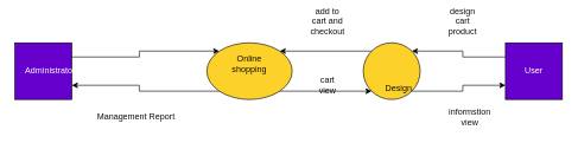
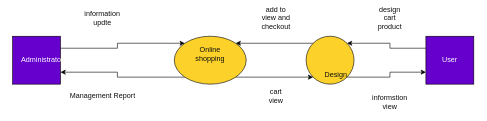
  <mxCell id="0" />
  <mxCell id="1" parent="0" />
  <mxCell id="2" style="edgeStyle=orthogonalEdgeStyle;rounded=0;orthogonalLoop=1;jettySize=auto;html=1;exitX=0;exitY=0.25;exitDx=0;exitDy=0;entryX=1;entryY=0;entryDx=0;entryDy=0;fontColor=#0F0F0F;" edge="1" parent="1" source="3" target="13"><mxGeometry relative="1" as="geometry" /></mxCell>
  <mxCell id="3" value="" style="whiteSpace=wrap;html=1;aspect=fixed;fillColor=#6600CC;" vertex="1" parent="1"><mxGeometry x="710" y="60" width="80" height="80" as="geometry" /></mxCell>
  <mxCell id="4" style="edgeStyle=orthogonalEdgeStyle;rounded=0;orthogonalLoop=1;jettySize=auto;html=1;exitX=1;exitY=0.25;exitDx=0;exitDy=0;entryX=0;entryY=0;entryDx=0;entryDy=0;fontColor=#0F0F0F;" edge="1" parent="1" source="5" target="8"><mxGeometry relative="1" as="geometry" /></mxCell>
  <mxCell id="5" value="" style="whiteSpace=wrap;html=1;aspect=fixed;fillColor=#6600CC;" vertex="1" parent="1"><mxGeometry x="20" y="60" width="80" height="80" as="geometry" /></mxCell>
  <mxCell id="6" style="edgeStyle=orthogonalEdgeStyle;rounded=0;orthogonalLoop=1;jettySize=auto;html=1;exitX=0;exitY=1;exitDx=0;exitDy=0;entryX=1;entryY=0.75;entryDx=0;entryDy=0;fontColor=#0F0F0F;" edge="1" parent="1" source="8" target="5"><mxGeometry relative="1" as="geometry" /></mxCell>
  <mxCell id="7" style="edgeStyle=orthogonalEdgeStyle;rounded=0;orthogonalLoop=1;jettySize=auto;html=1;exitX=1;exitY=1;exitDx=0;exitDy=0;entryX=0;entryY=1;entryDx=0;entryDy=0;fontColor=#0F0F0F;" edge="1" parent="1" source="8" target="13"><mxGeometry relative="1" as="geometry" /></mxCell>
  <mxCell id="8" value="" style="ellipse;whiteSpace=wrap;html=1;fillColor=#FCD22A;" vertex="1" parent="1"><mxGeometry x="290" y="60" width="120" height="80" as="geometry" /></mxCell>
  <mxCell id="9" value="Administrator" style="text;html=1;strokeColor=none;fillColor=none;align=center;verticalAlign=middle;whiteSpace=wrap;rounded=0;fontColor=#FFFFFF;" vertex="1" parent="1"><mxGeometry x="50" y="90" width="40" height="20" as="geometry" /></mxCell>
  <mxCell id="10" value="User" style="text;html=1;strokeColor=none;fillColor=none;align=center;verticalAlign=middle;whiteSpace=wrap;rounded=0;fontColor=#FFFFFF;" vertex="1" parent="1"><mxGeometry x="620" y="90" width="40" height="20" as="geometry" /></mxCell>
  <mxCell id="11" style="edgeStyle=orthogonalEdgeStyle;rounded=0;orthogonalLoop=1;jettySize=auto;html=1;exitX=1;exitY=1;exitDx=0;exitDy=0;entryX=0;entryY=0.75;entryDx=0;entryDy=0;fontColor=#0F0F0F;" edge="1" parent="1" source="13" target="3"><mxGeometry relative="1" as="geometry" /></mxCell>
  <mxCell id="12" style="edgeStyle=orthogonalEdgeStyle;rounded=0;orthogonalLoop=1;jettySize=auto;html=1;exitX=0;exitY=0;exitDx=0;exitDy=0;entryX=1;entryY=0;entryDx=0;entryDy=0;fontColor=#0F0F0F;" edge="1" parent="1" source="13" target="8"><mxGeometry relative="1" as="geometry" /></mxCell>
  <mxCell id="13" value="" style="ellipse;whiteSpace=wrap;html=1;aspect=fixed;fillColor=#FCD22A;fontColor=#FFFFFF;" vertex="1" parent="1"><mxGeometry x="510" y="60" width="80" height="80" as="geometry" /></mxCell>
  <mxCell id="14" value="Online shopping" style="text;html=1;strokeColor=none;fillColor=none;align=center;verticalAlign=middle;whiteSpace=wrap;rounded=0;fontColor=#0F0F0F;" vertex="1" parent="1"><mxGeometry x="330" y="80" width="40" height="20" as="geometry" /></mxCell>
  <mxCell id="15" value="Design" style="text;html=1;strokeColor=none;fillColor=none;align=center;verticalAlign=middle;whiteSpace=wrap;rounded=0;fontColor=#0F0F0F;" vertex="1" parent="1"><mxGeometry x="540" y="115" width="40" height="20" as="geometry" /></mxCell>
  <mxCell id="16" value="User" style="text;html=1;strokeColor=none;fillColor=none;align=center;verticalAlign=middle;whiteSpace=wrap;rounded=0;fontColor=#FFFFFF;" vertex="1" parent="1"><mxGeometry x="730" y="90" width="40" height="20" as="geometry" /></mxCell>
- <mxCell id="18" value="Management Report" style="text;html=1;align=center;verticalAlign=middle;resizable=0;points=[];autosize=1;fontColor=#0F0F0F;" vertex="1" parent="1"><mxGeometry x="125" y="155" width="130" height="20" as="geometry" /></mxCell>
- <mxCell id="19" value="add to cart and checkout" style="text;html=1;strokeColor=none;fillColor=none;align=center;verticalAlign=middle;whiteSpace=wrap;rounded=0;fontColor=#0F0F0F;" vertex="1" parent="1"><mxGeometry x="440" y="20" width="40" height="20" as="geometry" /></mxCell>
- <mxCell id="20" value="cart view" style="text;html=1;strokeColor=none;fillColor=none;align=center;verticalAlign=middle;whiteSpace=wrap;rounded=0;fontColor=#0F0F0F;" vertex="1" parent="1"><mxGeometry x="440" y="110" width="40" height="20" as="geometry" /></mxCell>
+ <mxCell id="17" value="information updte" style="text;html=1;strokeColor=none;fillColor=none;align=center;verticalAlign=middle;whiteSpace=wrap;rounded=0;fontColor=#0F0F0F;" vertex="1" parent="1"><mxGeometry x="150" y="20" width="40" height="20" as="geometry" /></mxCell>
+ <mxCell id="18" value="Management Report" style="text;html=1;align=center;verticalAlign=middle;resizable=0;points=[];autosize=1;fontColor=#0F0F0F;" vertex="1" parent="1"><mxGeometry x="105" y="150" width="130" height="20" as="geometry" /></mxCell>
+ <mxCell id="19" value="add to view and checkout" style="text;html=1;strokeColor=none;fillColor=none;align=center;verticalAlign=middle;whiteSpace=wrap;rounded=0;fontColor=#0F0F0F;" vertex="1" parent="1"><mxGeometry x="440" y="20" width="40" height="20" as="geometry" /></mxCell>
+ <mxCell id="20" value="cart view" style="text;html=1;strokeColor=none;fillColor=none;align=center;verticalAlign=middle;whiteSpace=wrap;rounded=0;fontColor=#0F0F0F;" vertex="1" parent="1"><mxGeometry x="440" y="150" width="40" height="20" as="geometry" /></mxCell>
  <mxCell id="21" value="&lt;div&gt;design cart &lt;br&gt;&lt;/div&gt;&lt;div&gt;product&lt;br&gt;&lt;/div&gt;" style="text;html=1;strokeColor=none;fillColor=none;align=center;verticalAlign=middle;whiteSpace=wrap;rounded=0;fontColor=#0F0F0F;" vertex="1" parent="1"><mxGeometry x="630" y="20" width="40" height="20" as="geometry" /></mxCell>
- <mxCell id="22" value="informstion view" style="text;html=1;strokeColor=none;fillColor=none;align=center;verticalAlign=middle;whiteSpace=wrap;rounded=0;fontColor=#0F0F0F;" vertex="1" parent="1"><mxGeometry x="640" y="155" width="40" height="20" as="geometry" /></mxCell>
+ <mxCell id="22" value="informstion view" style="text;html=1;strokeColor=none;fillColor=none;align=center;verticalAlign=middle;whiteSpace=wrap;rounded=0;fontColor=#0F0F0F;" vertex="1" parent="1"><mxGeometry x="630" y="160" width="40" height="20" as="geometry" /></mxCell>
